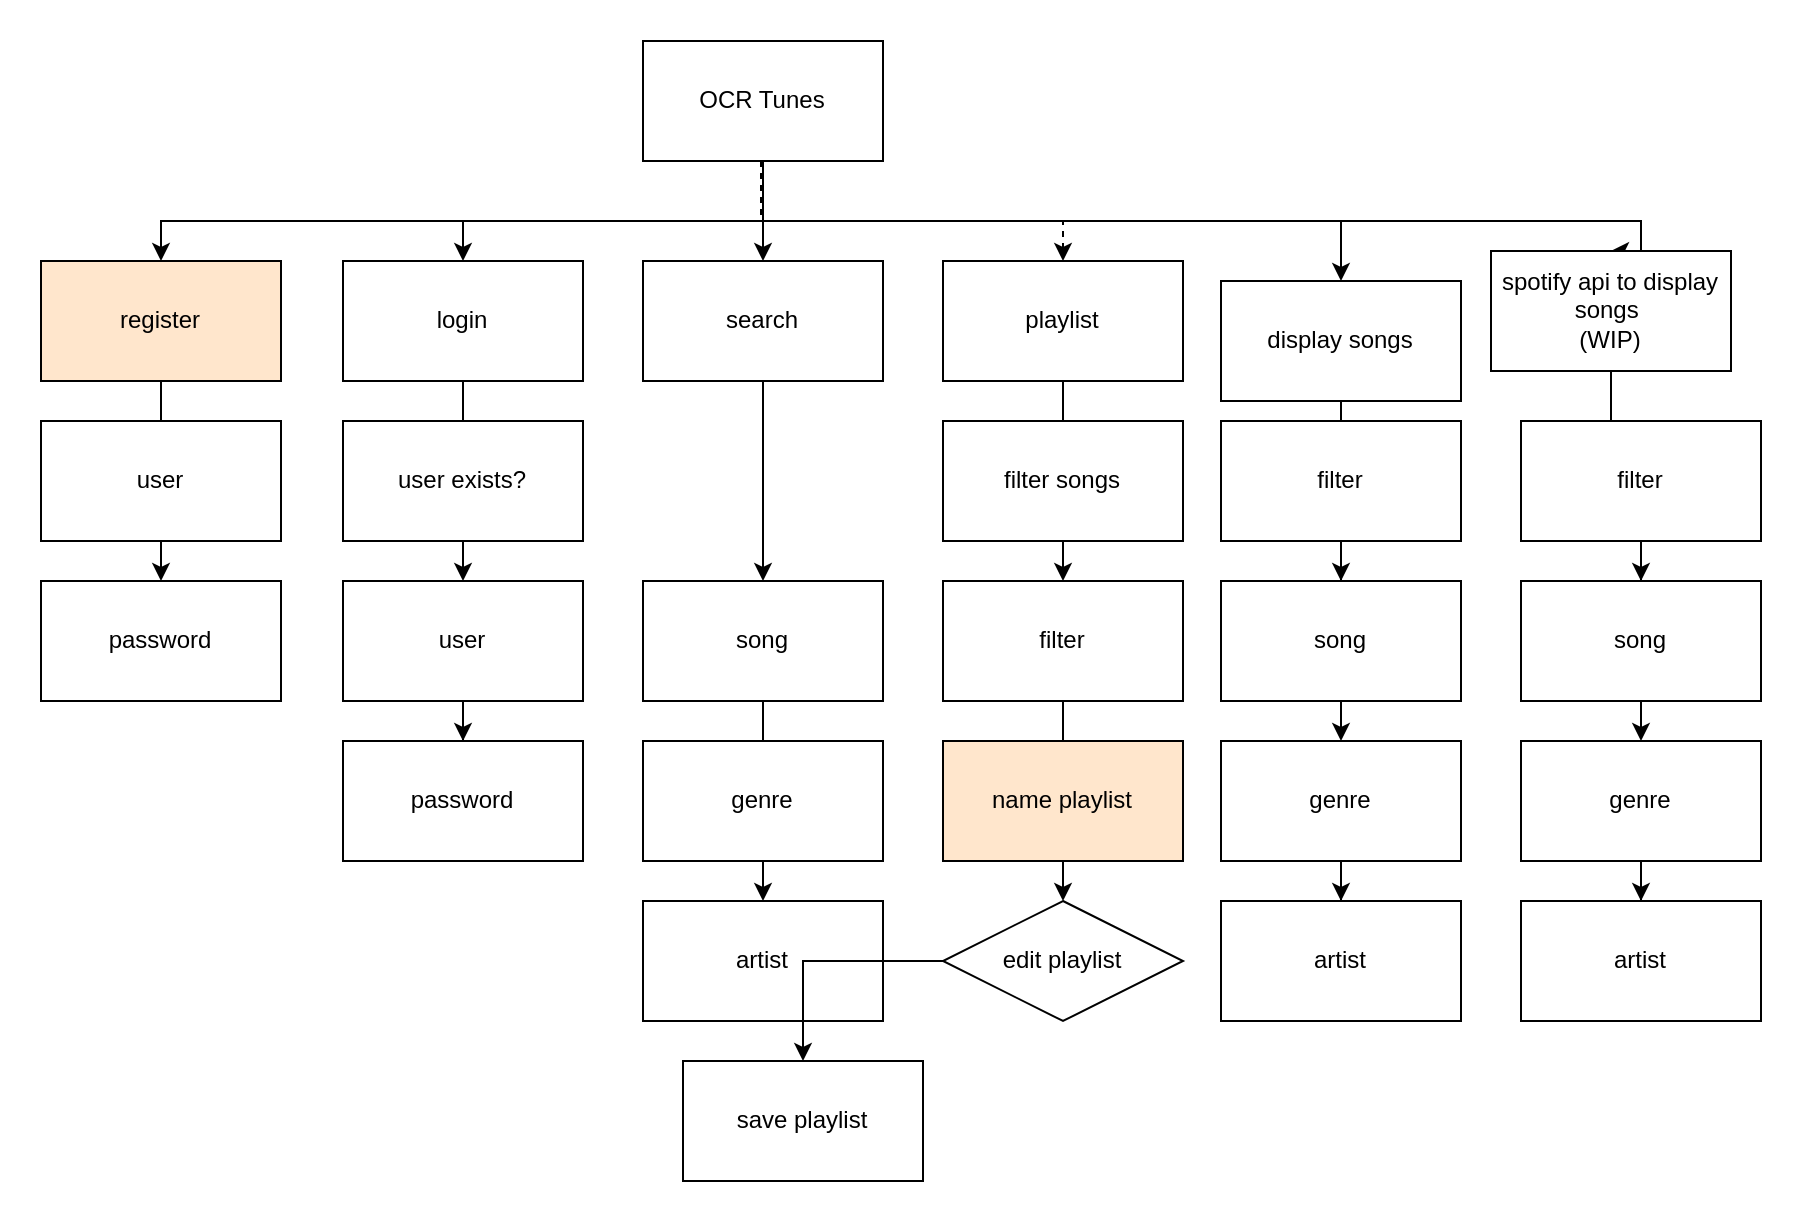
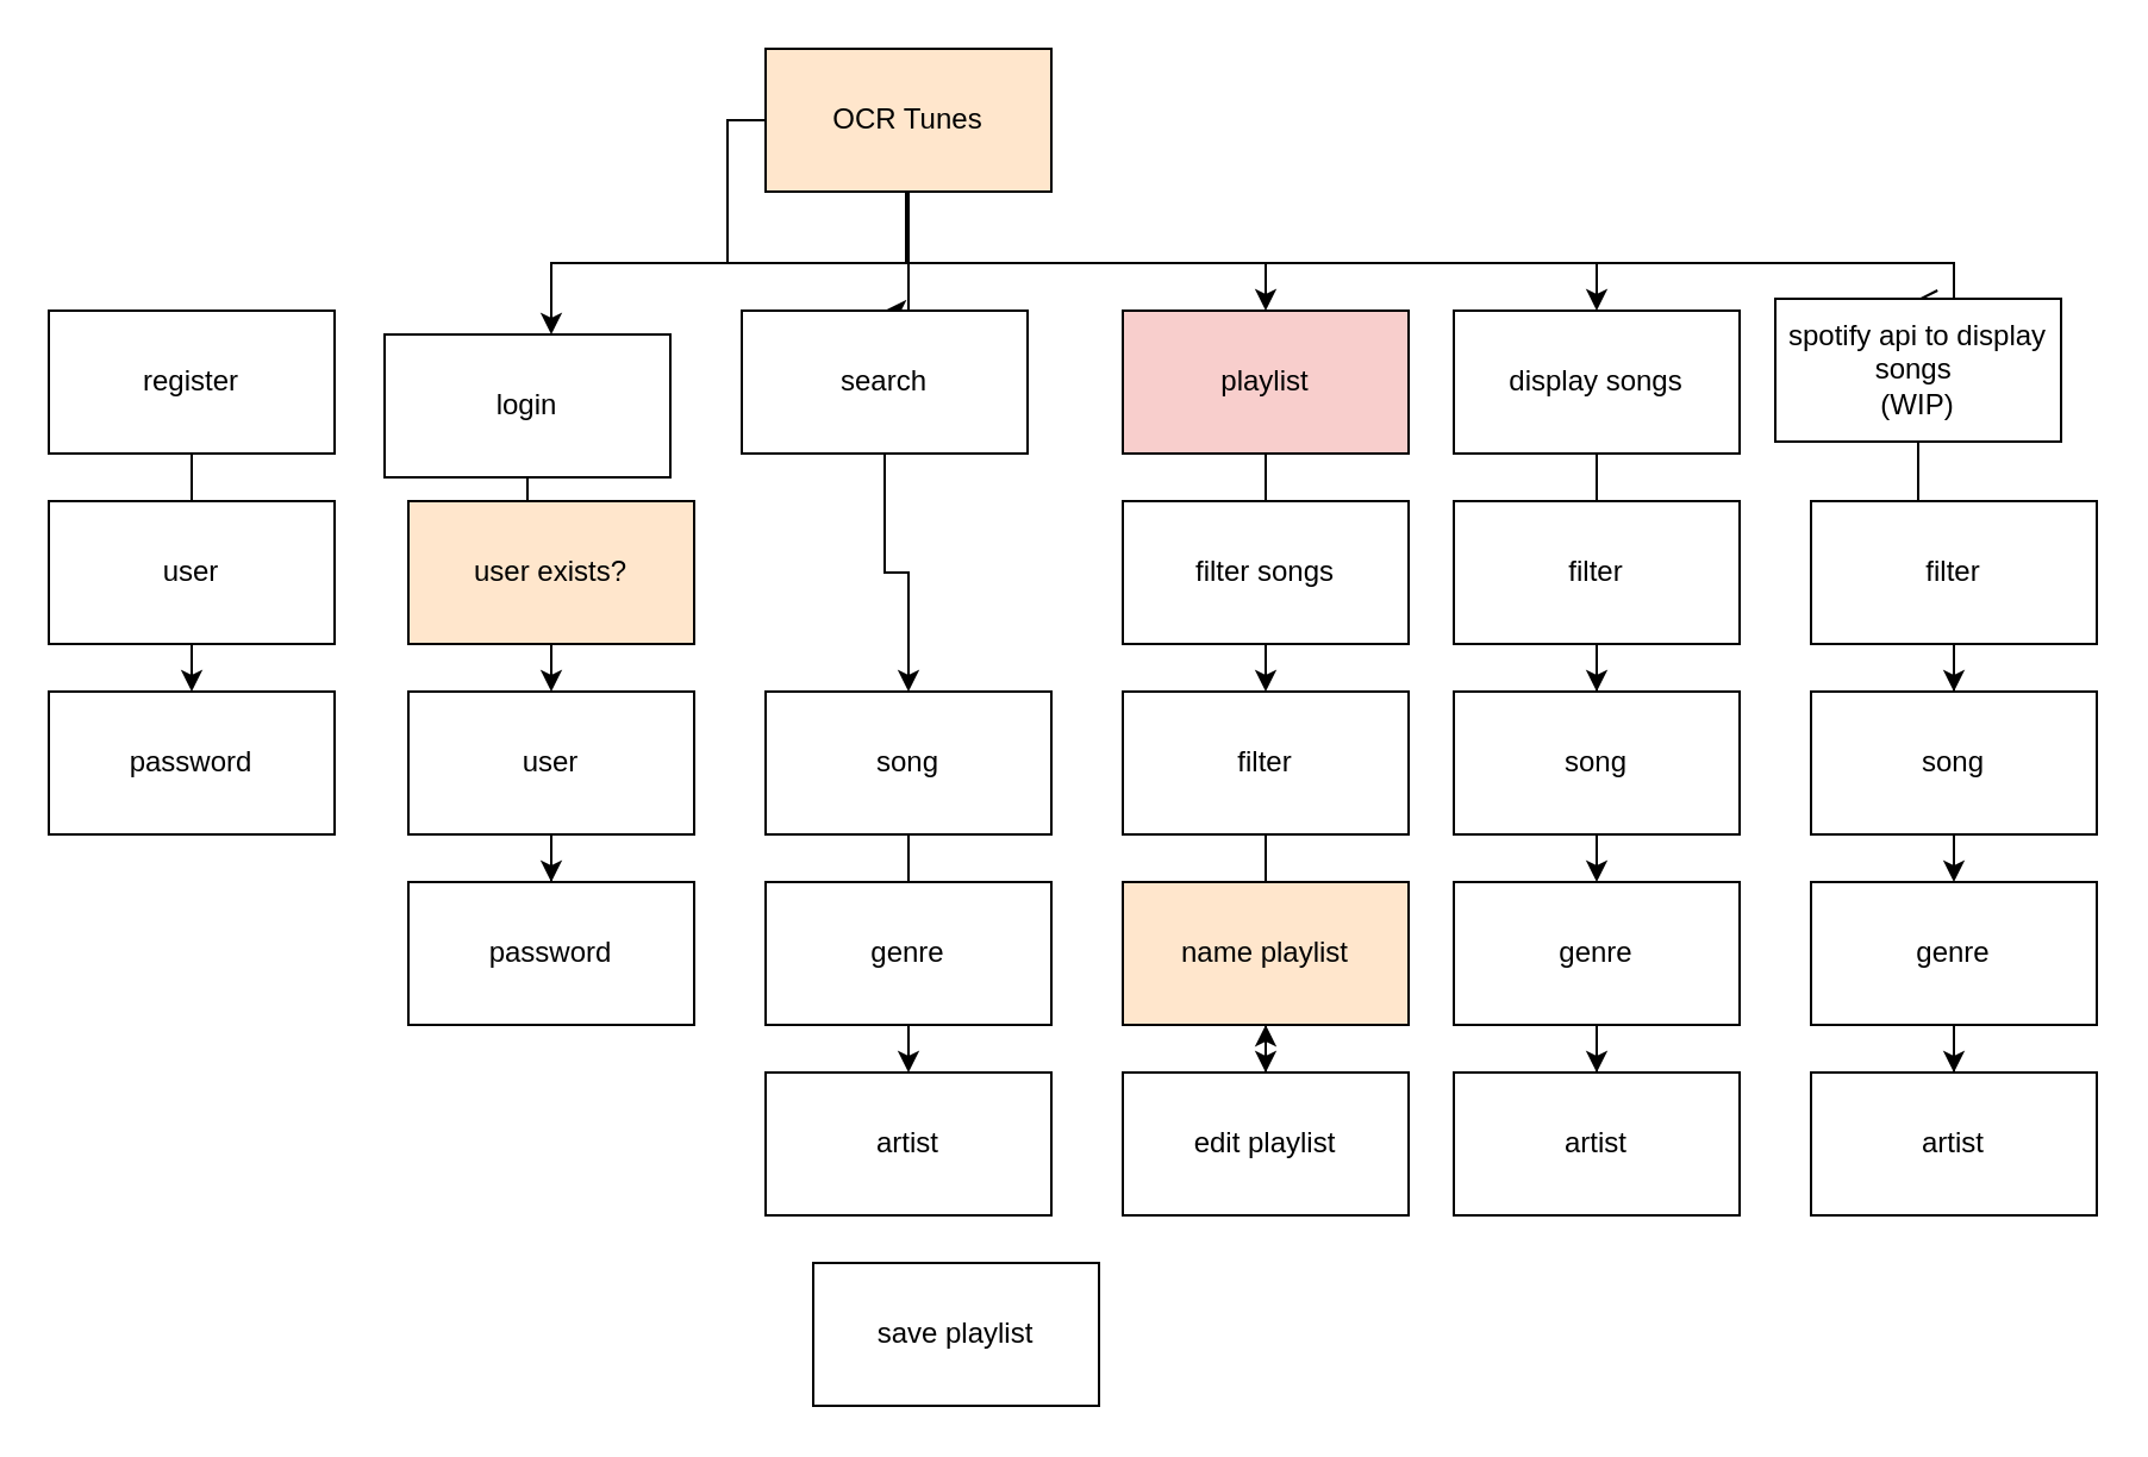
  <mxCell id="0" />
  <mxCell id="1" parent="0" />
  <mxCell id="2" style="edgeStyle=orthogonalEdgeStyle;rounded=0;orthogonalLoop=1;jettySize=auto;html=1;entryX=0.5;entryY=0;entryDx=0;entryDy=0;" edge="1" parent="1" source="8" target="12"><mxGeometry relative="1" as="geometry"><Array as="points"><mxPoint x="305" y="110" /><mxPoint x="381" y="110" /><mxPoint x="381" y="130" /></Array></mxGeometry></mxCell>
  <mxCell id="3" value="" style="edgeStyle=orthogonalEdgeStyle;rounded=0;orthogonalLoop=1;jettySize=auto;html=1;" edge="1" parent="1" source="8" target="14"><mxGeometry relative="1" as="geometry"><Array as="points"><mxPoint x="381" y="110" /><mxPoint x="231" y="110" /></Array></mxGeometry></mxCell>
- <mxCell id="4" value="" style="edgeStyle=orthogonalEdgeStyle;rounded=0;orthogonalLoop=1;jettySize=auto;html=1;dashed=1;" edge="1" parent="1" source="8" target="26"><mxGeometry relative="1" as="geometry"><Array as="points"><mxPoint x="380" y="110" /><mxPoint x="531" y="110" /></Array></mxGeometry></mxCell>
+ <mxCell id="4" value="" style="edgeStyle=orthogonalEdgeStyle;rounded=0;orthogonalLoop=1;jettySize=auto;html=1;" edge="1" parent="1" source="8" target="26"><mxGeometry relative="1" as="geometry"><Array as="points"><mxPoint x="380" y="110" /><mxPoint x="531" y="110" /></Array></mxGeometry></mxCell>
  <mxCell id="5" style="edgeStyle=orthogonalEdgeStyle;rounded=0;orthogonalLoop=1;jettySize=auto;html=1;entryX=0.5;entryY=0;entryDx=0;entryDy=0;" edge="1" parent="1" source="8" target="35"><mxGeometry relative="1" as="geometry"><mxPoint x="670" y="110" as="targetPoint" /><Array as="points"><mxPoint x="381" y="110" /><mxPoint x="670" y="110" /></Array></mxGeometry></mxCell>
- <mxCell id="6" style="edgeStyle=orthogonalEdgeStyle;rounded=0;orthogonalLoop=1;jettySize=auto;html=1;entryX=0.5;entryY=0;entryDx=0;entryDy=0;" edge="1" parent="1" source="8" target="10"><mxGeometry relative="1" as="geometry"><Array as="points"><mxPoint x="381" y="110" /><mxPoint x="80" y="110" /></Array></mxGeometry></mxCell>
- <mxCell id="7" style="edgeStyle=orthogonalEdgeStyle;rounded=0;orthogonalLoop=1;jettySize=auto;html=1;entryX=0.5;entryY=0;entryDx=0;entryDy=0;" edge="1" parent="1" source="8" target="43"><mxGeometry relative="1" as="geometry"><Array as="points"><mxPoint x="381" y="110" /><mxPoint x="820" y="110" /></Array></mxGeometry></mxCell>
- <mxCell id="8" value="OCR Tunes" style="rounded=0;whiteSpace=wrap;html=1;" vertex="1" parent="1"><mxGeometry x="321" y="20" width="120" height="60" as="geometry" /></mxCell>
+ <mxCell id="7" style="edgeStyle=orthogonalEdgeStyle;rounded=0;orthogonalLoop=1;jettySize=auto;html=1;entryX=0.5;entryY=0;entryDx=0;entryDy=0;endArrow=open;" edge="1" parent="1" source="8" target="43"><mxGeometry relative="1" as="geometry"><Array as="points"><mxPoint x="381" y="110" /><mxPoint x="820" y="110" /></Array></mxGeometry></mxCell>
+ <mxCell id="8" value="OCR Tunes" style="rounded=0;whiteSpace=wrap;html=1;fillColor=#ffe6cc;" vertex="1" parent="1"><mxGeometry x="321" y="20" width="120" height="60" as="geometry" /></mxCell>
  <mxCell id="9" value="" style="edgeStyle=orthogonalEdgeStyle;rounded=0;orthogonalLoop=1;jettySize=auto;html=1;" edge="1" parent="1" source="10" target="16"><mxGeometry relative="1" as="geometry" /></mxCell>
- <mxCell id="10" value="register" style="rounded=0;whiteSpace=wrap;html=1;fillColor=#ffe6cc;" vertex="1" parent="1"><mxGeometry x="20" y="130" width="120" height="60" as="geometry" /></mxCell>
+ <mxCell id="10" value="register" style="rounded=0;whiteSpace=wrap;html=1;" vertex="1" parent="1"><mxGeometry x="20" y="130" width="120" height="60" as="geometry" /></mxCell>
  <mxCell id="11" value="" style="edgeStyle=orthogonalEdgeStyle;rounded=0;orthogonalLoop=1;jettySize=auto;html=1;" edge="1" parent="1" source="12" target="18"><mxGeometry relative="1" as="geometry" /></mxCell>
- <mxCell id="12" value="search" style="rounded=0;whiteSpace=wrap;html=1;" vertex="1" parent="1"><mxGeometry x="321" y="130" width="120" height="60" as="geometry" /></mxCell>
+ <mxCell id="12" value="search" style="rounded=0;whiteSpace=wrap;html=1;" vertex="1" parent="1"><mxGeometry x="311" y="130" width="120" height="60" as="geometry" /></mxCell>
  <mxCell id="13" value="" style="edgeStyle=orthogonalEdgeStyle;rounded=0;orthogonalLoop=1;jettySize=auto;html=1;" edge="1" parent="1" source="14" target="23"><mxGeometry relative="1" as="geometry" /></mxCell>
- <mxCell id="14" value="login" style="rounded=0;whiteSpace=wrap;html=1;" vertex="1" parent="1"><mxGeometry x="171" y="130" width="120" height="60" as="geometry" /></mxCell>
+ <mxCell id="14" value="login" style="rounded=0;whiteSpace=wrap;html=1;" vertex="1" parent="1"><mxGeometry x="161" y="140" width="120" height="60" as="geometry" /></mxCell>
  <mxCell id="15" value="user" style="rounded=0;whiteSpace=wrap;html=1;" vertex="1" parent="1"><mxGeometry x="20" y="210" width="120" height="60" as="geometry" /></mxCell>
  <mxCell id="16" value="password" style="rounded=0;whiteSpace=wrap;html=1;" vertex="1" parent="1"><mxGeometry x="20" y="290" width="120" height="60" as="geometry" /></mxCell>
  <mxCell id="17" value="" style="edgeStyle=orthogonalEdgeStyle;rounded=0;orthogonalLoop=1;jettySize=auto;html=1;" edge="1" parent="1" source="18" target="20"><mxGeometry relative="1" as="geometry" /></mxCell>
  <mxCell id="18" value="song" style="rounded=0;whiteSpace=wrap;html=1;" vertex="1" parent="1"><mxGeometry x="321" y="290" width="120" height="60" as="geometry" /></mxCell>
  <mxCell id="19" value="genre" style="rounded=0;whiteSpace=wrap;html=1;" vertex="1" parent="1"><mxGeometry x="321" y="370" width="120" height="60" as="geometry" /></mxCell>
  <mxCell id="20" value="artist" style="rounded=0;whiteSpace=wrap;html=1;" vertex="1" parent="1"><mxGeometry x="321" y="450" width="120" height="60" as="geometry" /></mxCell>
- <mxCell id="21" value="user exists?" style="rounded=0;whiteSpace=wrap;html=1;" vertex="1" parent="1"><mxGeometry x="171" y="210" width="120" height="60" as="geometry" /></mxCell>
+ <mxCell id="21" value="user exists?" style="rounded=0;whiteSpace=wrap;html=1;fillColor=#ffe6cc;" vertex="1" parent="1"><mxGeometry x="171" y="210" width="120" height="60" as="geometry" /></mxCell>
  <mxCell id="22" value="" style="edgeStyle=orthogonalEdgeStyle;rounded=0;orthogonalLoop=1;jettySize=auto;html=1;" edge="1" parent="1" source="23" target="24"><mxGeometry relative="1" as="geometry" /></mxCell>
  <mxCell id="23" value="user" style="rounded=0;whiteSpace=wrap;html=1;" vertex="1" parent="1"><mxGeometry x="171" y="290" width="120" height="60" as="geometry" /></mxCell>
  <mxCell id="24" value="password" style="rounded=0;whiteSpace=wrap;html=1;" vertex="1" parent="1"><mxGeometry x="171" y="370" width="120" height="60" as="geometry" /></mxCell>
  <mxCell id="25" value="" style="edgeStyle=orthogonalEdgeStyle;rounded=0;orthogonalLoop=1;jettySize=auto;html=1;" edge="1" parent="1" source="26" target="29"><mxGeometry relative="1" as="geometry" /></mxCell>
- <mxCell id="26" value="playlist" style="whiteSpace=wrap;html=1;rounded=0;" vertex="1" parent="1"><mxGeometry x="471" y="130" width="120" height="60" as="geometry" /></mxCell>
+ <mxCell id="26" value="playlist" style="whiteSpace=wrap;html=1;rounded=0;fillColor=#f8cecc;" vertex="1" parent="1"><mxGeometry x="471" y="130" width="120" height="60" as="geometry" /></mxCell>
  <mxCell id="27" value="filter songs" style="whiteSpace=wrap;html=1;rounded=0;" vertex="1" parent="1"><mxGeometry x="471" y="210" width="120" height="60" as="geometry" /></mxCell>
  <mxCell id="28" value="" style="edgeStyle=orthogonalEdgeStyle;rounded=0;orthogonalLoop=1;jettySize=auto;html=1;" edge="1" parent="1" source="29" target="32"><mxGeometry relative="1" as="geometry" /></mxCell>
  <mxCell id="29" value="filter" style="whiteSpace=wrap;html=1;rounded=0;" vertex="1" parent="1"><mxGeometry x="471" y="290" width="120" height="60" as="geometry" /></mxCell>
  <mxCell id="30" value="name playlist" style="whiteSpace=wrap;html=1;rounded=0;fillColor=#ffe6cc;" vertex="1" parent="1"><mxGeometry x="471" y="370" width="120" height="60" as="geometry" /></mxCell>
- <mxCell id="31" value="" style="edgeStyle=orthogonalEdgeStyle;rounded=0;orthogonalLoop=1;jettySize=auto;html=1;" edge="1" parent="1" source="32" target="33"><mxGeometry relative="1" as="geometry" /></mxCell>
- <mxCell id="32" value="edit playlist" style="rhombus;whiteSpace=wrap;html=1;" vertex="1" parent="1"><mxGeometry x="471" y="450" width="120" height="60" as="geometry" /></mxCell>
+ <mxCell id="31" value="" style="edgeStyle=orthogonalEdgeStyle;rounded=0;orthogonalLoop=1;jettySize=auto;html=1;" edge="1" parent="1" source="32" target="30"><mxGeometry relative="1" as="geometry" /></mxCell>
+ <mxCell id="32" value="edit playlist" style="whiteSpace=wrap;html=1;rounded=0;" vertex="1" parent="1"><mxGeometry x="471" y="450" width="120" height="60" as="geometry" /></mxCell>
  <mxCell id="33" value="save playlist" style="whiteSpace=wrap;html=1;rounded=0;" vertex="1" parent="1"><mxGeometry x="341" y="530" width="120" height="60" as="geometry" /></mxCell>
  <mxCell id="34" value="" style="edgeStyle=orthogonalEdgeStyle;rounded=0;orthogonalLoop=1;jettySize=auto;html=1;" edge="1" parent="1" source="35" target="38"><mxGeometry relative="1" as="geometry" /></mxCell>
- <mxCell id="35" value="display songs" style="whiteSpace=wrap;html=1;rounded=0;" vertex="1" parent="1"><mxGeometry x="610" y="140" width="120" height="60" as="geometry" /></mxCell>
+ <mxCell id="35" value="display songs" style="whiteSpace=wrap;html=1;rounded=0;" vertex="1" parent="1"><mxGeometry x="610" y="130" width="120" height="60" as="geometry" /></mxCell>
  <mxCell id="36" value="" style="edgeStyle=orthogonalEdgeStyle;rounded=0;orthogonalLoop=1;jettySize=auto;html=1;" edge="1" source="37" target="40" parent="1"><mxGeometry relative="1" as="geometry" /></mxCell>
  <mxCell id="37" value="filter" style="whiteSpace=wrap;html=1;rounded=0;" vertex="1" parent="1"><mxGeometry x="610" y="210" width="120" height="60" as="geometry" /></mxCell>
  <mxCell id="38" value="song" style="whiteSpace=wrap;html=1;rounded=0;" vertex="1" parent="1"><mxGeometry x="610" y="290" width="120" height="60" as="geometry" /></mxCell>
  <mxCell id="39" value="" style="edgeStyle=orthogonalEdgeStyle;rounded=0;orthogonalLoop=1;jettySize=auto;html=1;" edge="1" source="40" target="41" parent="1"><mxGeometry relative="1" as="geometry" /></mxCell>
  <mxCell id="40" value="genre" style="whiteSpace=wrap;html=1;rounded=0;" vertex="1" parent="1"><mxGeometry x="610" y="370" width="120" height="60" as="geometry" /></mxCell>
  <mxCell id="41" value="artist" style="whiteSpace=wrap;html=1;rounded=0;" vertex="1" parent="1"><mxGeometry x="610" y="450" width="120" height="60" as="geometry" /></mxCell>
  <mxCell id="42" value="" style="edgeStyle=orthogonalEdgeStyle;rounded=0;orthogonalLoop=1;jettySize=auto;html=1;" edge="1" source="43" target="46" parent="1"><mxGeometry relative="1" as="geometry" /></mxCell>
  <mxCell id="43" value="spotify api to display songs&amp;nbsp;&lt;br&gt;(WIP)" style="whiteSpace=wrap;html=1;rounded=0;" vertex="1" parent="1"><mxGeometry x="745" y="125" width="120" height="60" as="geometry" /></mxCell>
  <mxCell id="44" value="" style="edgeStyle=orthogonalEdgeStyle;rounded=0;orthogonalLoop=1;jettySize=auto;html=1;" edge="1" source="45" target="48" parent="1"><mxGeometry relative="1" as="geometry" /></mxCell>
  <mxCell id="45" value="filter" style="whiteSpace=wrap;html=1;rounded=0;" vertex="1" parent="1"><mxGeometry x="760" y="210" width="120" height="60" as="geometry" /></mxCell>
  <mxCell id="46" value="song" style="whiteSpace=wrap;html=1;rounded=0;" vertex="1" parent="1"><mxGeometry x="760" y="290" width="120" height="60" as="geometry" /></mxCell>
  <mxCell id="47" value="" style="edgeStyle=orthogonalEdgeStyle;rounded=0;orthogonalLoop=1;jettySize=auto;html=1;" edge="1" source="48" target="49" parent="1"><mxGeometry relative="1" as="geometry" /></mxCell>
  <mxCell id="48" value="genre" style="whiteSpace=wrap;html=1;rounded=0;" vertex="1" parent="1"><mxGeometry x="760" y="370" width="120" height="60" as="geometry" /></mxCell>
  <mxCell id="49" value="artist" style="whiteSpace=wrap;html=1;rounded=0;" vertex="1" parent="1"><mxGeometry x="760" y="450" width="120" height="60" as="geometry" /></mxCell>
